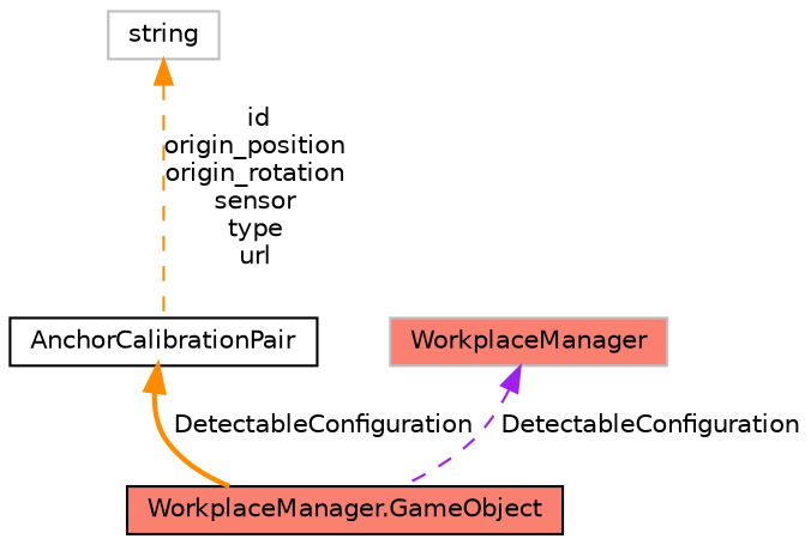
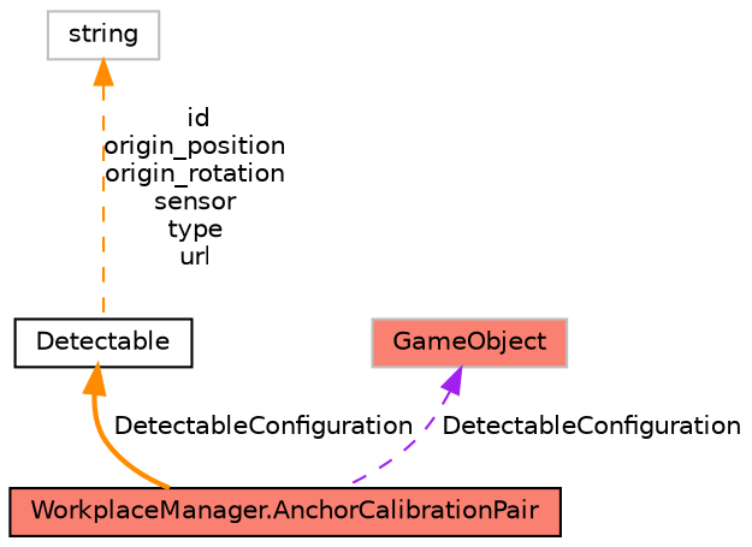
  digraph {
    node [color=black fillcolor=salmon fontname=Helvetica fontsize=10 shape=record style=filled]
    edge [color=darkorange dir=back fontname=Helvetica fontsize=10 labelfontname=Helvetica labelfontsize=10 style=dashed]
-   n1 [fontcolor=black height=0.2 label="WorkplaceManager.GameObject" width=0.4]
-   n2 [fillcolor=white height=0.2 label=AnchorCalibrationPair width=0.4]
+   n1 [fontcolor=black height=0.2 label="WorkplaceManager.AnchorCalibrationPair" width=0.4]
+   n2 [fillcolor=white height=0.2 label=Detectable width=0.4]
    n3 [color=grey75 fillcolor=white height=0.2 label=string width=0.4]
-   n4 [color=grey75 height=0.2 label=WorkplaceManager width=0.4]
+   n4 [color=grey75 height=0.2 label=GameObject width=0.4]
    n2 -> n1 [label=" DetectableConfiguration" style=bold]
    n3 -> n2 [label=" id\norigin_position\norigin_rotation\nsensor\ntype\nurl"]
    n4 -> n1 [color=purple label=" DetectableConfiguration"]
  }
